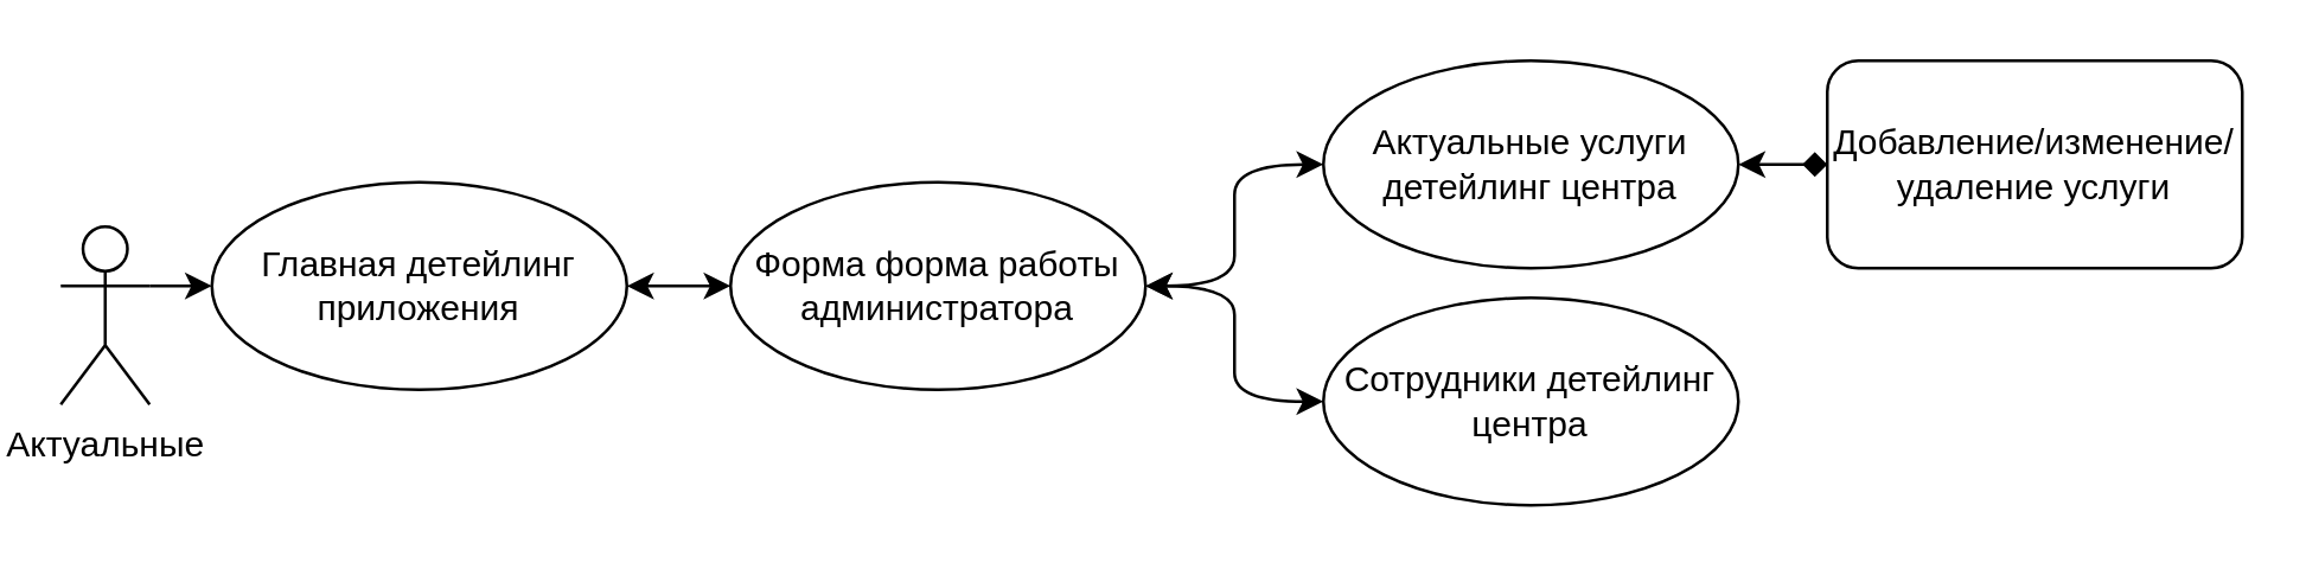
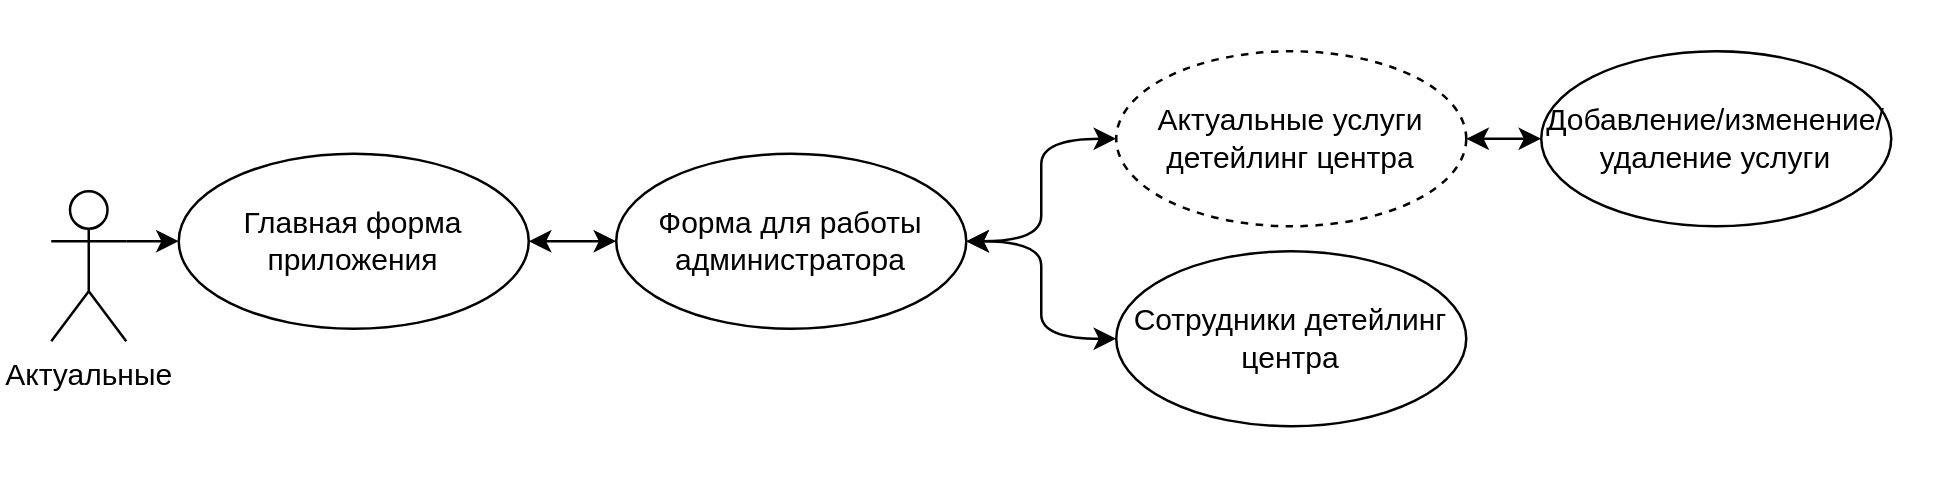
  <mxCell id="0" />
  <mxCell id="1" parent="0" />
  <mxCell id="2" style="edgeStyle=orthogonalEdgeStyle;rounded=0;orthogonalLoop=1;jettySize=auto;html=1;exitX=1;exitY=0.333;exitDx=0;exitDy=0;exitPerimeter=0;entryX=0;entryY=0.5;entryDx=0;entryDy=0;" parent="1" source="3" target="5" edge="1"><mxGeometry relative="1" as="geometry" /></mxCell>
  <mxCell id="3" value="Актуальные" style="shape=umlActor;verticalLabelPosition=bottom;verticalAlign=top;html=1;" parent="1" vertex="1"><mxGeometry x="20" y="76" width="30" height="60" as="geometry" /></mxCell>
  <mxCell id="4" style="edgeStyle=orthogonalEdgeStyle;rounded=0;orthogonalLoop=1;jettySize=auto;html=1;exitX=1;exitY=0.5;exitDx=0;exitDy=0;entryX=0;entryY=0.5;entryDx=0;entryDy=0;startArrow=classic;startFill=1;" edge="1" parent="1" source="5" target="8"><mxGeometry relative="1" as="geometry" /></mxCell>
- <mxCell id="5" value="Главная детейлинг приложения" style="ellipse;whiteSpace=wrap;html=1;" parent="1" vertex="1"><mxGeometry x="71" y="61" width="140" height="70" as="geometry" /></mxCell>
+ <mxCell id="5" value="Главная форма приложения" style="ellipse;whiteSpace=wrap;html=1;" parent="1" vertex="1"><mxGeometry x="71" y="61" width="140" height="70" as="geometry" /></mxCell>
  <mxCell id="6" style="edgeStyle=entityRelationEdgeStyle;rounded=0;orthogonalLoop=1;jettySize=auto;html=1;exitX=1;exitY=0.5;exitDx=0;exitDy=0;entryX=0;entryY=0.5;entryDx=0;entryDy=0;curved=1;startArrow=classic;startFill=1;" edge="1" parent="1" target="10"><mxGeometry relative="1" as="geometry"><mxPoint x="386" y="96" as="sourcePoint" /></mxGeometry></mxCell>
  <mxCell id="7" style="edgeStyle=entityRelationEdgeStyle;rounded=0;orthogonalLoop=1;jettySize=auto;html=1;exitX=1;exitY=0.5;exitDx=0;exitDy=0;entryX=0;entryY=0.5;entryDx=0;entryDy=0;curved=1;startArrow=classic;startFill=1;" edge="1" parent="1" target="11"><mxGeometry relative="1" as="geometry"><mxPoint x="386" y="96" as="sourcePoint" /></mxGeometry></mxCell>
- <mxCell id="8" value="Форма форма работы администратора" style="ellipse;whiteSpace=wrap;html=1;" parent="1" vertex="1"><mxGeometry x="246" y="61" width="140" height="70" as="geometry" /></mxCell>
- <mxCell id="9" style="edgeStyle=orthogonalEdgeStyle;rounded=0;orthogonalLoop=1;jettySize=auto;html=1;exitX=1;exitY=0.5;exitDx=0;exitDy=0;entryX=0;entryY=0.5;entryDx=0;entryDy=0;startArrow=classic;startFill=1;endArrow=diamond;" edge="1" parent="1" source="10" target="12"><mxGeometry relative="1" as="geometry" /></mxCell>
- <mxCell id="10" value="Актуальные услуги детейлинг центра" style="ellipse;whiteSpace=wrap;html=1;" parent="1" vertex="1"><mxGeometry x="446" y="20" width="140" height="70" as="geometry" /></mxCell>
+ <mxCell id="8" value="Форма для работы администратора" style="ellipse;whiteSpace=wrap;html=1;" parent="1" vertex="1"><mxGeometry x="246" y="61" width="140" height="70" as="geometry" /></mxCell>
+ <mxCell id="9" style="edgeStyle=orthogonalEdgeStyle;rounded=0;orthogonalLoop=1;jettySize=auto;html=1;exitX=1;exitY=0.5;exitDx=0;exitDy=0;entryX=0;entryY=0.5;entryDx=0;entryDy=0;startArrow=classic;startFill=1;" edge="1" parent="1" source="10" target="12"><mxGeometry relative="1" as="geometry" /></mxCell>
+ <mxCell id="10" value="Актуальные услуги детейлинг центра" style="ellipse;whiteSpace=wrap;html=1;dashed=1;" parent="1" vertex="1"><mxGeometry x="446" y="20" width="140" height="70" as="geometry" /></mxCell>
  <mxCell id="11" value="Сотрудники детейлинг центра" style="ellipse;whiteSpace=wrap;html=1;" vertex="1" parent="1"><mxGeometry x="446" y="100" width="140" height="70" as="geometry" /></mxCell>
- <mxCell id="12" value="Добавление/изменение/удаление услуги" style="whiteSpace=wrap;html=1;rounded=1;" vertex="1" parent="1"><mxGeometry x="616" y="20" width="140" height="70" as="geometry" /></mxCell>
+ <mxCell id="12" value="Добавление/изменение/удаление услуги" style="ellipse;whiteSpace=wrap;html=1;" vertex="1" parent="1"><mxGeometry x="616" y="20" width="140" height="70" as="geometry" /></mxCell>
